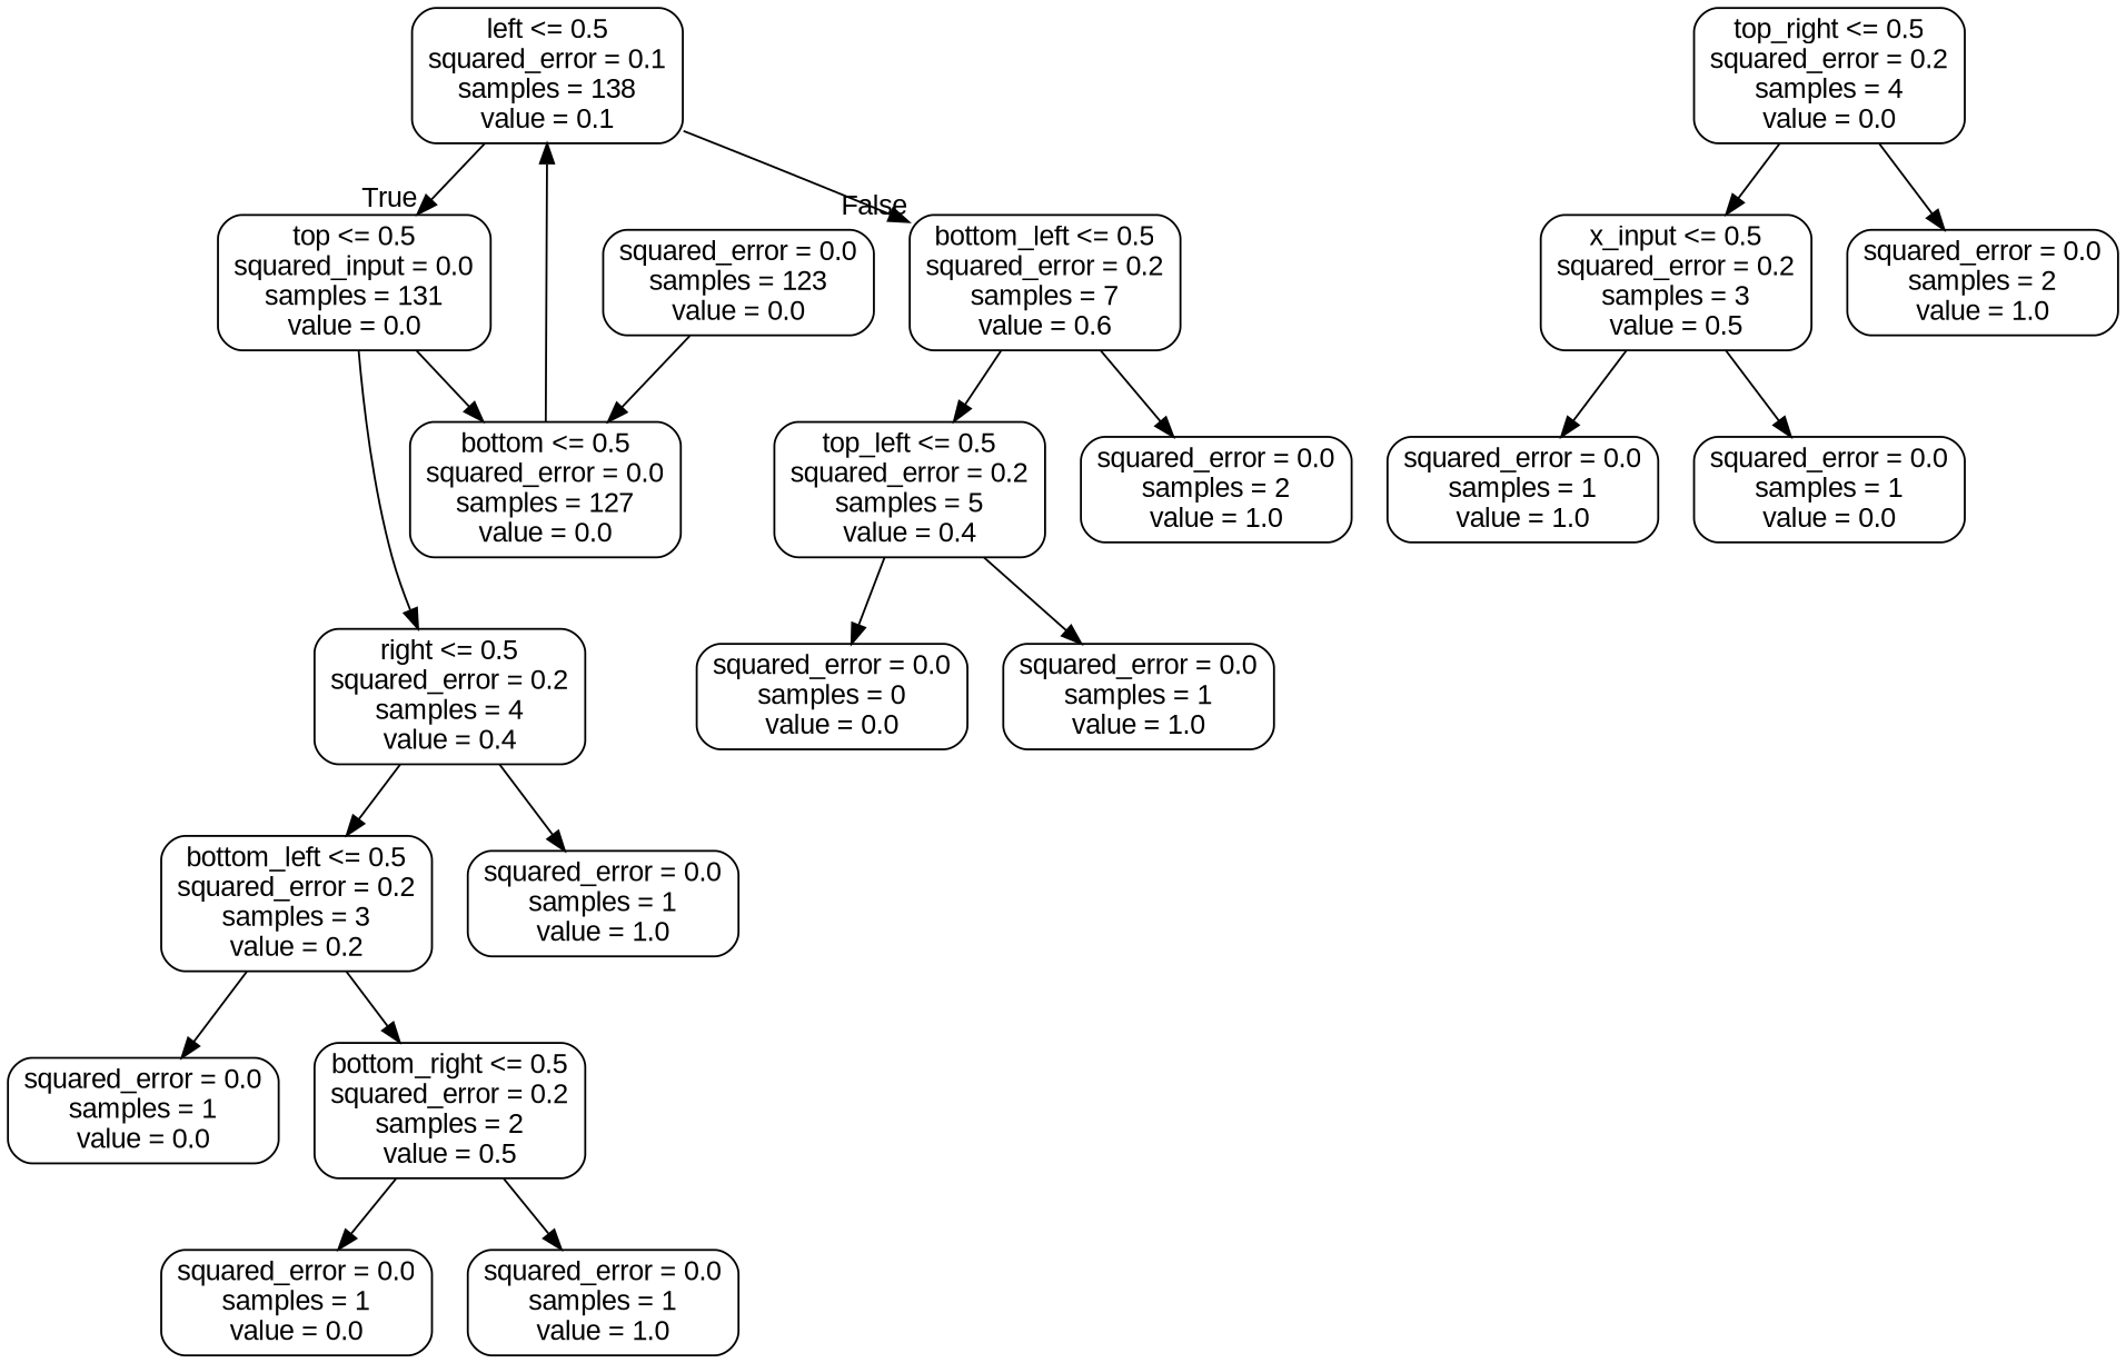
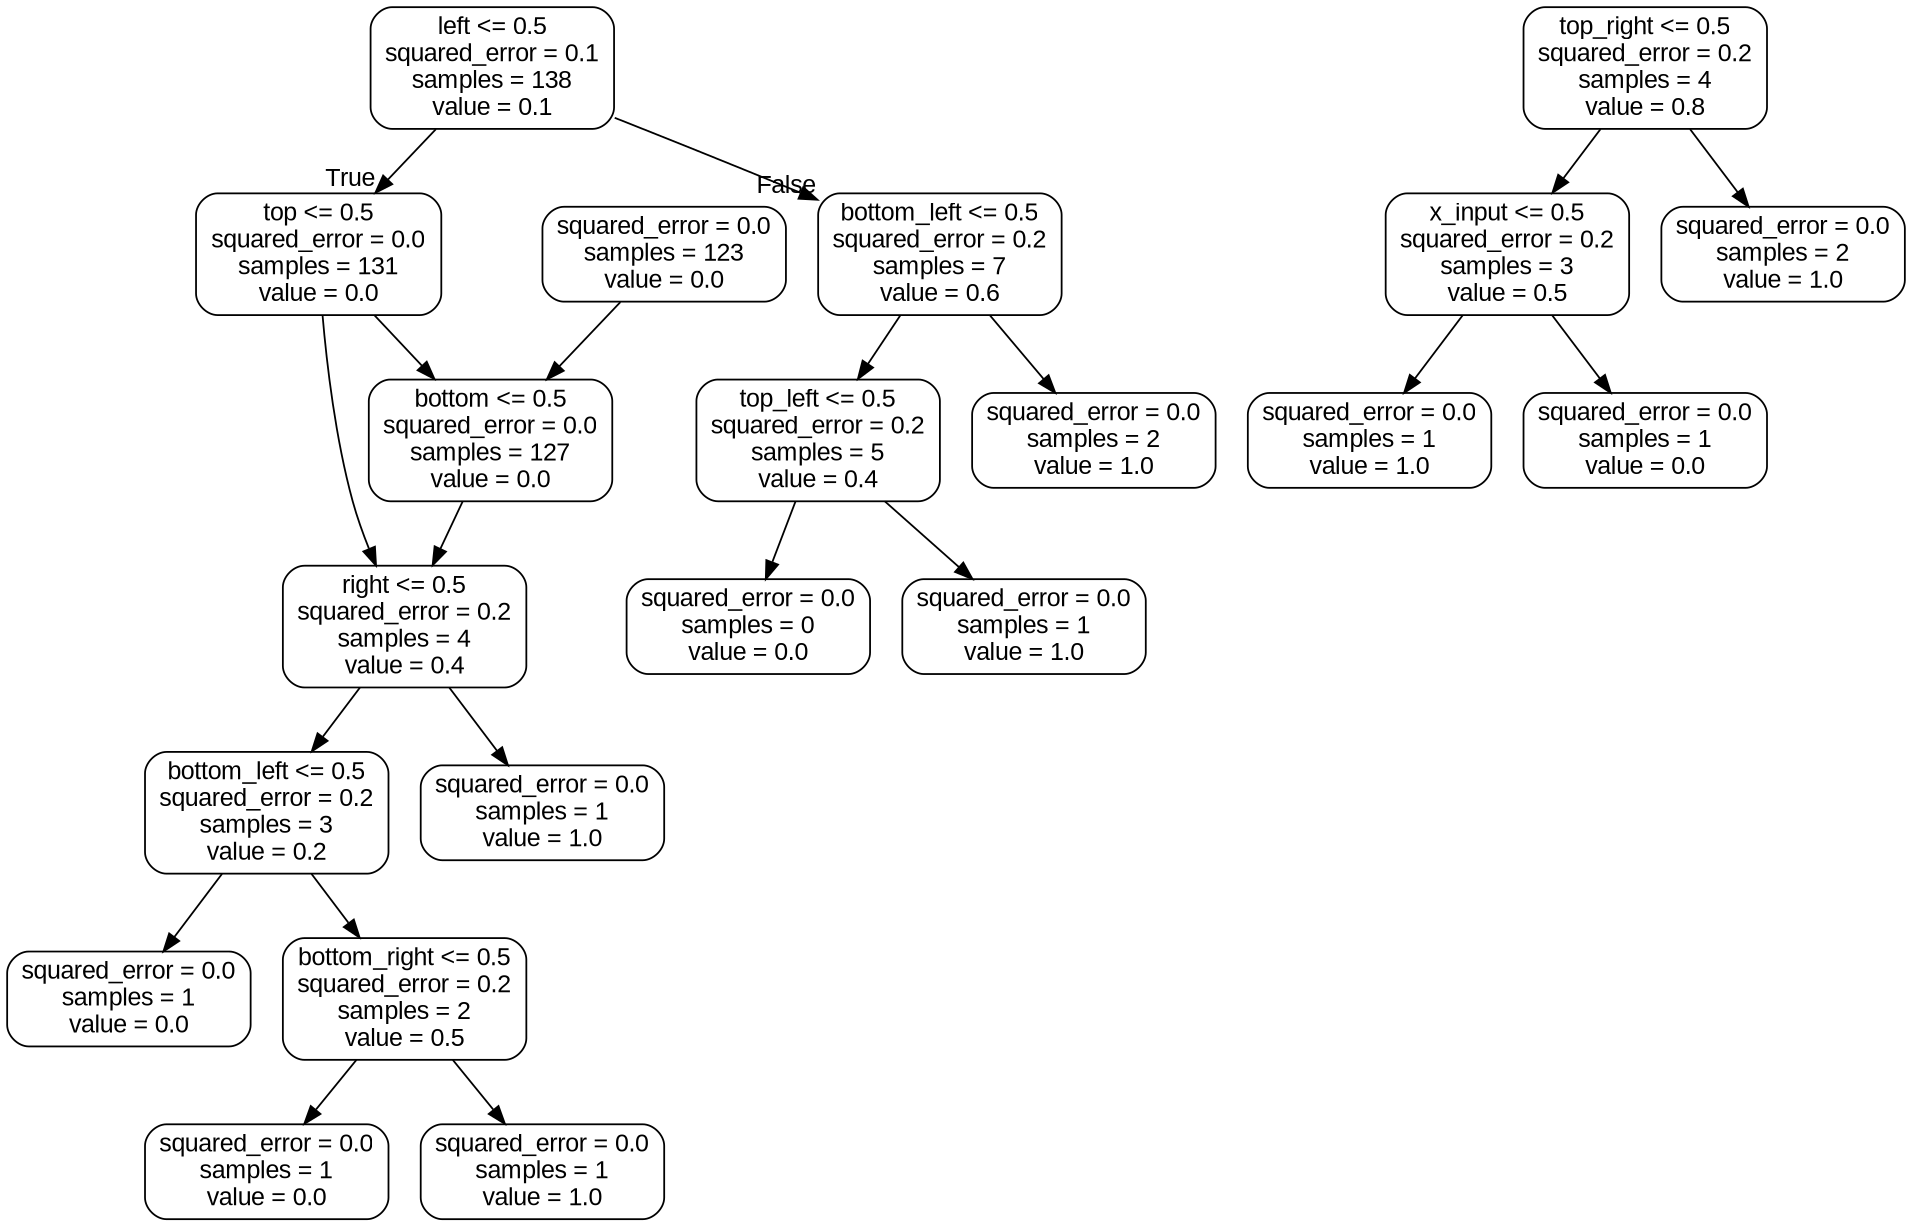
  digraph {
    fontname="Liberation Sans"
    node [color=black fontname="Liberation Sans" shape=box style=rounded]
    edge [fontname="Liberation Sans"]
    n1 [label="left <= 0.5\nsquared_error = 0.1\nsamples = 138\nvalue = 0.1"]
-   n2 [label="top <= 0.5\nsquared_input = 0.0\nsamples = 131\nvalue = 0.0"]
+   n2 [label="top <= 0.5\nsquared_error = 0.0\nsamples = 131\nvalue = 0.0"]
    n3 [label="bottom_left <= 0.5\nsquared_error = 0.2\nsamples = 7\nvalue = 0.6"]
    n4 [label="bottom <= 0.5\nsquared_error = 0.0\nsamples = 127\nvalue = 0.0"]
    n5 [label="right <= 0.5\nsquared_error = 0.2\nsamples = 4\nvalue = 0.4"]
    n6 [label="top_left <= 0.5\nsquared_error = 0.2\nsamples = 5\nvalue = 0.4"]
    n7 [label="squared_error = 0.0\nsamples = 2\nvalue = 1.0"]
-   n8 [label="top_right <= 0.5\nsquared_error = 0.2\nsamples = 4\nvalue = 0.0"]
+   n8 [label="top_right <= 0.5\nsquared_error = 0.2\nsamples = 4\nvalue = 0.8"]
    n9 [label="x_input <= 0.5\nsquared_error = 0.2\nsamples = 3\nvalue = 0.5"]
    n10 [label="squared_error = 0.0\nsamples = 2\nvalue = 1.0"]
    n11 [label="squared_error = 0.0\nsamples = 123\nvalue = 0.0"]
    n12 [label="bottom_left <= 0.5\nsquared_error = 0.2\nsamples = 3\nvalue = 0.2"]
    n13 [label="squared_error = 0.0\nsamples = 1\nvalue = 1.0"]
    n14 [label="squared_error = 0.0\nsamples = 1\nvalue = 0.0"]
    n15 [label="bottom_right <= 0.5\nsquared_error = 0.2\nsamples = 2\nvalue = 0.5"]
    n16 [label="squared_error = 0.0\nsamples = 1\nvalue = 0.0"]
    n17 [label="squared_error = 0.0\nsamples = 1\nvalue = 1.0"]
    n18 [label="squared_error = 0.0\nsamples = 1\nvalue = 1.0"]
    n19 [label="squared_error = 0.0\nsamples = 1\nvalue = 0.0"]
    n20 [label="squared_error = 0.0\nsamples = 0\nvalue = 0.0"]
    n21 [label="squared_error = 0.0\nsamples = 1\nvalue = 1.0"]
    n1 -> n2 [headlabel=True labelangle=45 labeldistance=2.5]
    n1 -> n3 [headlabel=False labelangle=-45 labeldistance=2.5]
    n2 -> n4
    n2 -> n5
    n3 -> n6
    n3 -> n7
-   n4 -> n1
+   n4 -> n5
    n5 -> n12
    n5 -> n13
    n6 -> n20
    n6 -> n21
    n8 -> n9
    n8 -> n10
    n9 -> n18
    n9 -> n19
    n11 -> n4
    n12 -> n14
    n12 -> n15
    n15 -> n16
    n15 -> n17
  }
